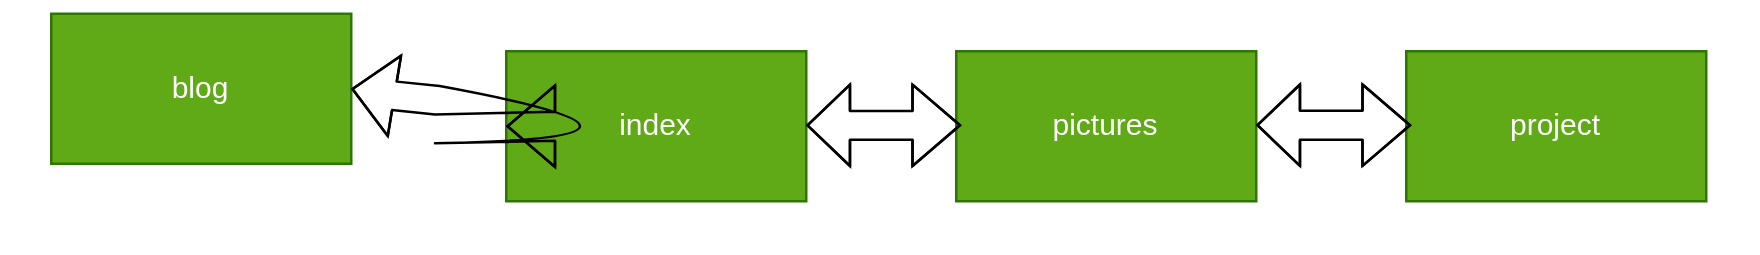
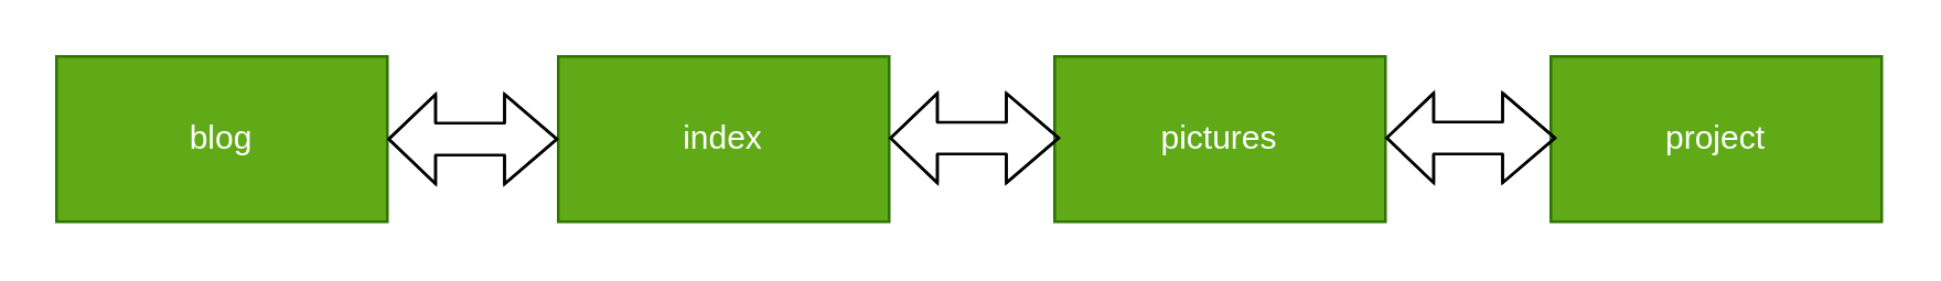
  <mxCell id="0" />
  <mxCell id="1" parent="0" />
  <mxCell id="2" value="pictures" style="rounded=0;whiteSpace=wrap;html=1;fillColor=#60a917;fontColor=#ffffff;strokeColor=#2D7600;" vertex="1" parent="1"><mxGeometry x="382" y="20" width="120" height="60" as="geometry" /></mxCell>
- <mxCell id="3" value="blog" style="rounded=0;whiteSpace=wrap;html=1;fillColor=#60a917;fontColor=#ffffff;strokeColor=#2D7600;" vertex="1" parent="1"><mxGeometry x="20" y="5" width="120" height="60" as="geometry" /></mxCell>
+ <mxCell id="3" value="blog" style="rounded=0;whiteSpace=wrap;html=1;fillColor=#60a917;fontColor=#ffffff;strokeColor=#2D7600;" vertex="1" parent="1"><mxGeometry y="20" width="120" height="60" as="geometry" x="20" /></mxCell>
  <mxCell id="4" value="index" style="rounded=0;whiteSpace=wrap;html=1;fillColor=#60a917;fontColor=#ffffff;strokeColor=#2D7600;" vertex="1" parent="1"><mxGeometry x="202" y="20" width="120" height="60" as="geometry" /></mxCell>
  <mxCell id="5" value="project" style="rounded=0;whiteSpace=wrap;html=1;fillColor=#60a917;fontColor=#ffffff;strokeColor=#2D7600;" vertex="1" parent="1"><mxGeometry x="562" y="20" width="120" height="60" as="geometry" /></mxCell>
  <mxCell id="6" value="" style="shape=flexArrow;endArrow=classic;startArrow=classic;html=1;width=11.538;startSize=5.331;exitX=1;exitY=0.5;exitDx=0;exitDy=0;" edge="1" parent="1" source="3"><mxGeometry width="100" height="100" relative="1" as="geometry"><mxPoint x="161" y="50" as="sourcePoint" /><mxPoint x="202" y="50" as="targetPoint" /><Array as="points"><mxPoint x="231" y="50" /><mxPoint x="202" y="50" /></Array></mxGeometry></mxCell>
  <mxCell id="7" value="" style="shape=flexArrow;endArrow=classic;startArrow=classic;html=1;width=11.538;startSize=5.331;exitX=1;exitY=0.5;exitDx=0;exitDy=0;" edge="1" parent="1"><mxGeometry width="100" height="100" relative="1" as="geometry"><mxPoint x="322" y="49.62" as="sourcePoint" /><mxPoint x="384" y="49.62" as="targetPoint" /><Array as="points"><mxPoint x="413" y="49.62" /><mxPoint x="384" y="49.62" /></Array></mxGeometry></mxCell>
  <mxCell id="8" value="" style="shape=flexArrow;endArrow=classic;startArrow=classic;html=1;width=11.538;startSize=5.331;exitX=1;exitY=0.5;exitDx=0;exitDy=0;" edge="1" parent="1"><mxGeometry width="100" height="100" relative="1" as="geometry"><mxPoint x="502" y="49.58" as="sourcePoint" /><mxPoint x="564" y="49.58" as="targetPoint" /><Array as="points"><mxPoint x="593" y="49.58" /><mxPoint x="564" y="49.58" /></Array></mxGeometry></mxCell>
